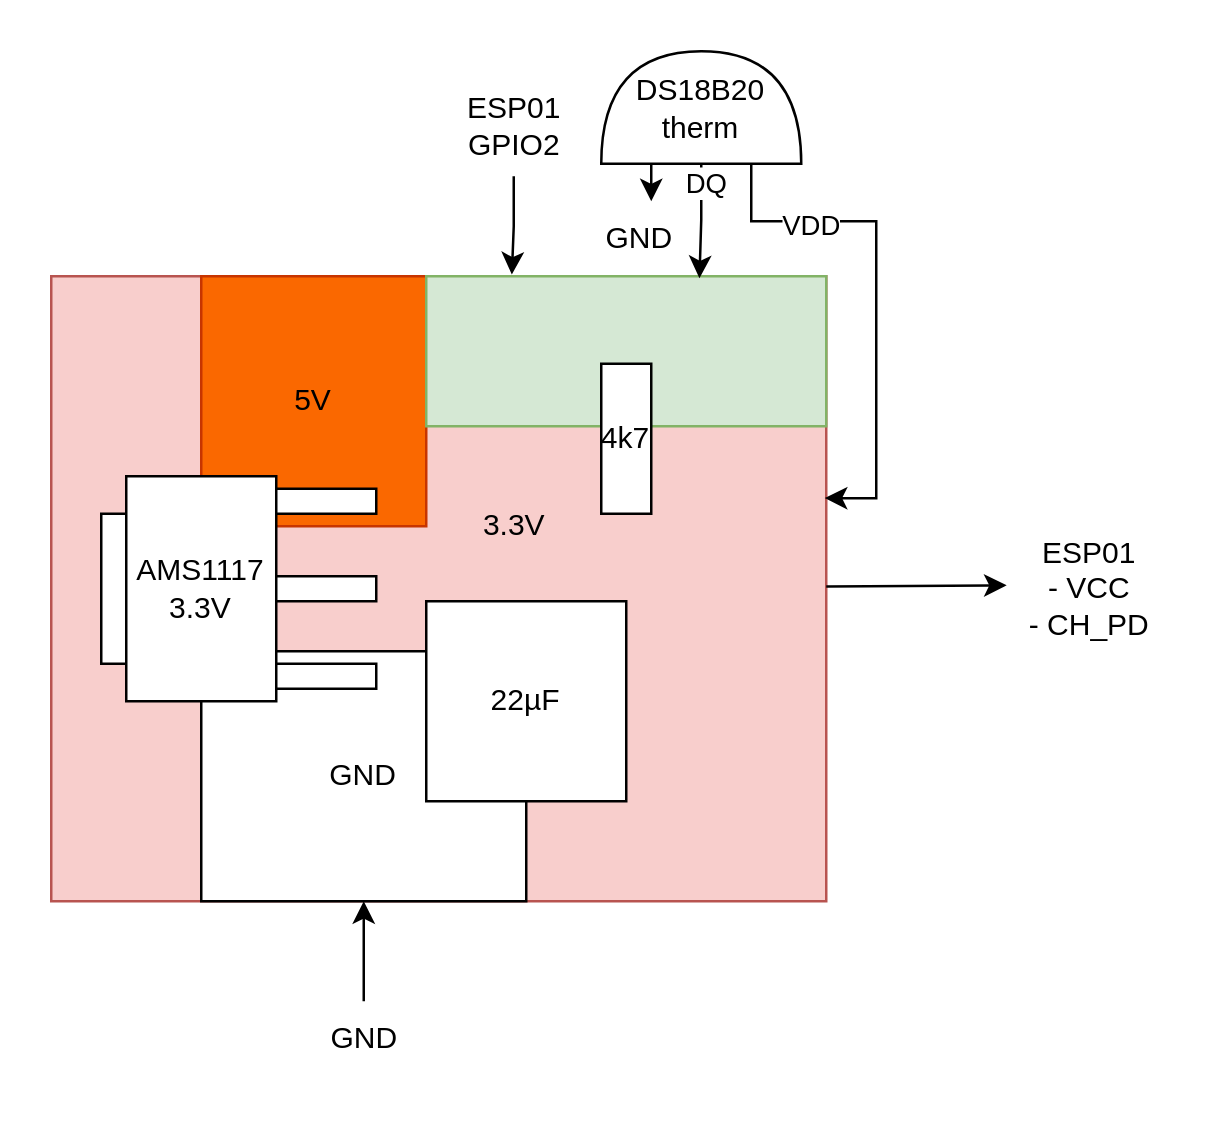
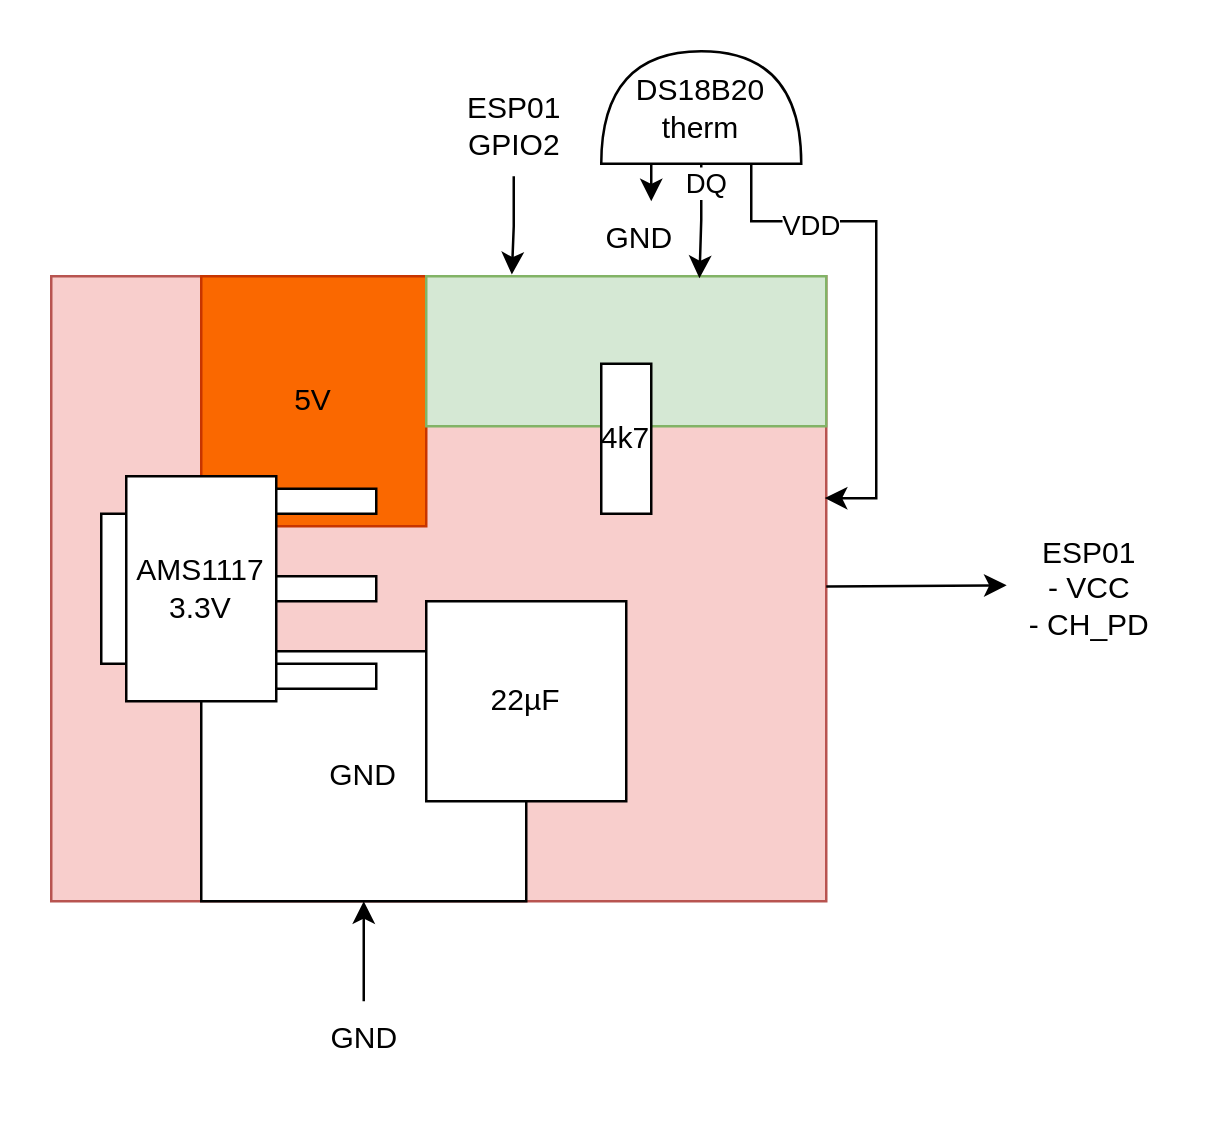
  <mxCell id="0" />
  <mxCell id="1" parent="0" />
  <mxCell id="2" value="" style="rounded=0;whiteSpace=wrap;html=1;fillColor=#f8cecc;strokeColor=#b85450;" vertex="1" parent="1"><mxGeometry x="20" y="110" width="310" height="250" as="geometry" /></mxCell>
  <mxCell id="3" value="5V" style="rounded=0;whiteSpace=wrap;html=1;fillColor=#fa6800;fontColor=#000000;strokeColor=#C73500;" vertex="1" parent="1"><mxGeometry x="80" y="110" width="90" height="100" as="geometry" /></mxCell>
  <mxCell id="4" value="GND" style="rounded=0;whiteSpace=wrap;html=1;" vertex="1" parent="1"><mxGeometry x="80" y="260" width="130" height="100" as="geometry" /></mxCell>
  <mxCell id="5" value="" style="rounded=0;whiteSpace=wrap;html=1;" vertex="1" parent="1"><mxGeometry x="100" y="195" width="50" height="10" as="geometry" /></mxCell>
  <mxCell id="6" value="" style="rounded=0;whiteSpace=wrap;html=1;" vertex="1" parent="1"><mxGeometry x="100" y="230" width="50" height="10" as="geometry" /></mxCell>
  <mxCell id="7" value="" style="rounded=0;whiteSpace=wrap;html=1;" vertex="1" parent="1"><mxGeometry x="100" y="265" width="50" height="10" as="geometry" /></mxCell>
  <mxCell id="8" value="22µF" style="whiteSpace=wrap;html=1;aspect=fixed;" vertex="1" parent="1"><mxGeometry x="170" y="240" width="80" height="80" as="geometry" /></mxCell>
  <mxCell id="9" value="" style="rounded=0;whiteSpace=wrap;html=1;fillColor=#d5e8d4;strokeColor=#82b366;" vertex="1" parent="1"><mxGeometry x="170" y="110" width="160" height="60" as="geometry" /></mxCell>
- <mxCell id="10" value="3.3V" style="text;html=1;align=center;verticalAlign=middle;resizable=0;points=[];autosize=1;strokeColor=none;fillColor=none;" vertex="1" parent="1"><mxGeometry x="180" y="195" width="50" height="30" as="geometry" /></mxCell>
  <mxCell id="11" value="4k7" style="rounded=0;whiteSpace=wrap;html=1;" vertex="1" parent="1"><mxGeometry x="240" y="145" width="20" height="60" as="geometry" /></mxCell>
  <mxCell id="12" value="ESP01&lt;br&gt;- VCC&lt;br&gt;- CH_PD" style="text;html=1;align=center;verticalAlign=middle;resizable=0;points=[];autosize=1;strokeColor=none;fillColor=none;" vertex="1" parent="1"><mxGeometry x="400" y="205" width="70" height="60" as="geometry" /></mxCell>
  <mxCell id="13" value="" style="endArrow=classic;html=1;rounded=0;entryX=0.031;entryY=0.477;entryDx=0;entryDy=0;entryPerimeter=0;" edge="1" parent="1" source="2" target="12"><mxGeometry width="50" height="50" relative="1" as="geometry"><mxPoint x="200" y="280" as="sourcePoint" /><mxPoint x="380" y="235" as="targetPoint" /></mxGeometry></mxCell>
  <mxCell id="14" value="" style="rounded=0;whiteSpace=wrap;html=1;" vertex="1" parent="1"><mxGeometry x="40" y="205" width="20" height="60" as="geometry" /></mxCell>
  <mxCell id="15" value="" style="edgeStyle=orthogonalEdgeStyle;rounded=0;orthogonalLoop=1;jettySize=auto;html=1;" edge="1" parent="1" source="16" target="4"><mxGeometry relative="1" as="geometry" /></mxCell>
  <mxCell id="16" value="GND" style="text;html=1;align=center;verticalAlign=middle;resizable=0;points=[];autosize=1;strokeColor=none;fillColor=none;" vertex="1" parent="1"><mxGeometry x="120" y="400" width="50" height="30" as="geometry" /></mxCell>
  <mxCell id="17" value="ESP01&lt;br&gt;GPIO2" style="text;html=1;align=center;verticalAlign=middle;resizable=0;points=[];autosize=1;strokeColor=none;fillColor=none;" vertex="1" parent="1"><mxGeometry x="175" y="30" width="60" height="40" as="geometry" /></mxCell>
  <mxCell id="18" style="edgeStyle=orthogonalEdgeStyle;rounded=0;orthogonalLoop=1;jettySize=auto;html=1;entryX=0.683;entryY=0.013;entryDx=0;entryDy=0;entryPerimeter=0;startArrow=none;startFill=0;exitX=0;exitY=0.5;exitDx=0;exitDy=0;exitPerimeter=0;" edge="1" parent="1" source="22" target="9"><mxGeometry relative="1" as="geometry"><mxPoint x="285" y="70" as="sourcePoint" /></mxGeometry></mxCell>
  <mxCell id="19" value="DQ" style="edgeLabel;html=1;align=center;verticalAlign=middle;resizable=0;points=[];" vertex="1" connectable="0" parent="18"><mxGeometry x="-0.72" y="1" relative="1" as="geometry"><mxPoint as="offset" /></mxGeometry></mxCell>
  <mxCell id="20" value="AMS1117&lt;br&gt;3.3V" style="rounded=0;whiteSpace=wrap;html=1;" vertex="1" parent="1"><mxGeometry x="50" y="190" width="60" height="90" as="geometry" /></mxCell>
  <mxCell id="21" style="edgeStyle=orthogonalEdgeStyle;rounded=0;orthogonalLoop=1;jettySize=auto;html=1;" edge="1" parent="1" source="22" target="25"><mxGeometry relative="1" as="geometry"><Array as="points"><mxPoint x="260" y="70" /><mxPoint x="260" y="70" /></Array></mxGeometry></mxCell>
  <mxCell id="22" value="DS18B20&lt;br&gt;therm" style="shape=or;whiteSpace=wrap;html=1;direction=north;" vertex="1" parent="1"><mxGeometry x="240" y="20" width="80" height="45" as="geometry" /></mxCell>
  <mxCell id="23" style="edgeStyle=orthogonalEdgeStyle;rounded=0;orthogonalLoop=1;jettySize=auto;html=1;entryX=0.998;entryY=0.355;entryDx=0;entryDy=0;entryPerimeter=0;" edge="1" parent="1" source="22" target="2"><mxGeometry relative="1" as="geometry"><Array as="points"><mxPoint x="300" y="88" /><mxPoint x="350" y="88" /><mxPoint x="350" y="199" /></Array></mxGeometry></mxCell>
  <mxCell id="24" value="VDD" style="edgeLabel;html=1;align=center;verticalAlign=middle;resizable=0;points=[];" vertex="1" connectable="0" parent="23"><mxGeometry x="-0.551" y="-1" relative="1" as="geometry"><mxPoint as="offset" /></mxGeometry></mxCell>
  <mxCell id="25" value="GND" style="text;html=1;align=center;verticalAlign=middle;resizable=0;points=[];autosize=1;strokeColor=none;fillColor=none;" vertex="1" parent="1"><mxGeometry x="230" y="80" width="50" height="30" as="geometry" /></mxCell>
  <mxCell id="26" style="edgeStyle=orthogonalEdgeStyle;rounded=0;orthogonalLoop=1;jettySize=auto;html=1;entryX=0.214;entryY=-0.011;entryDx=0;entryDy=0;entryPerimeter=0;" edge="1" parent="1" source="17" target="9"><mxGeometry relative="1" as="geometry" /></mxCell>
